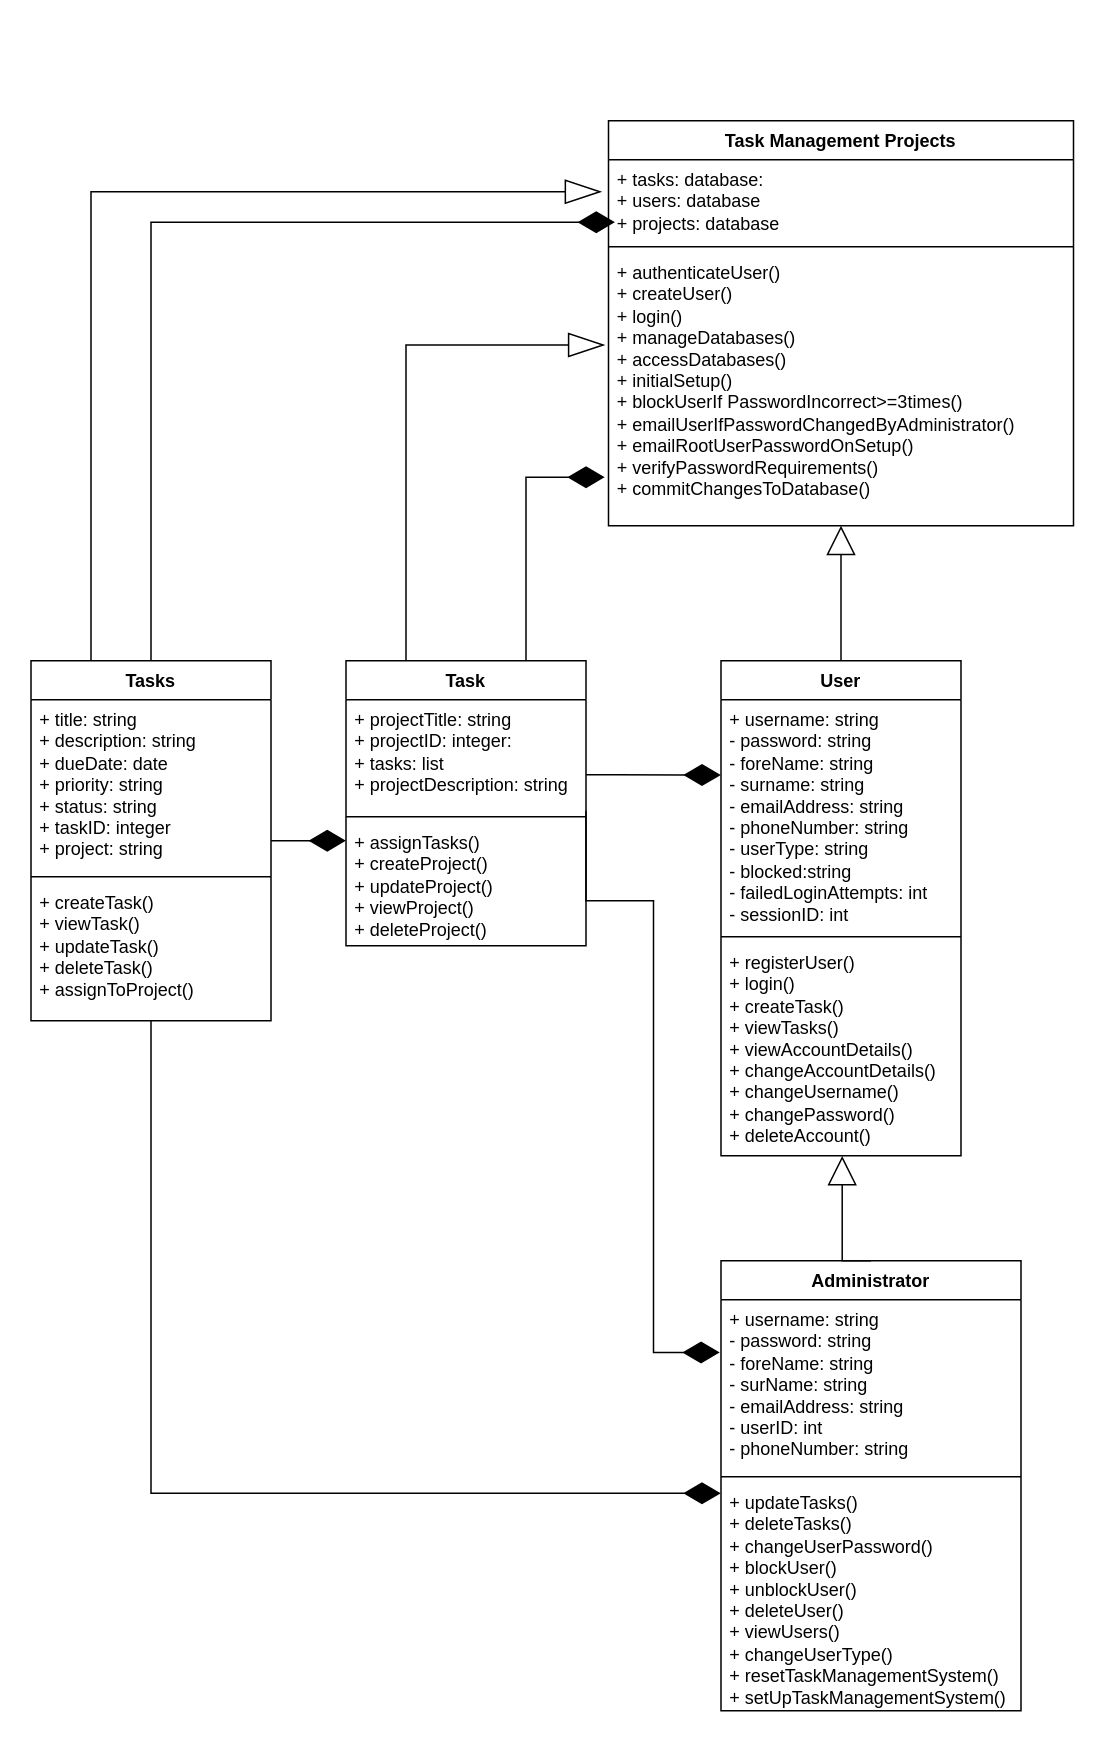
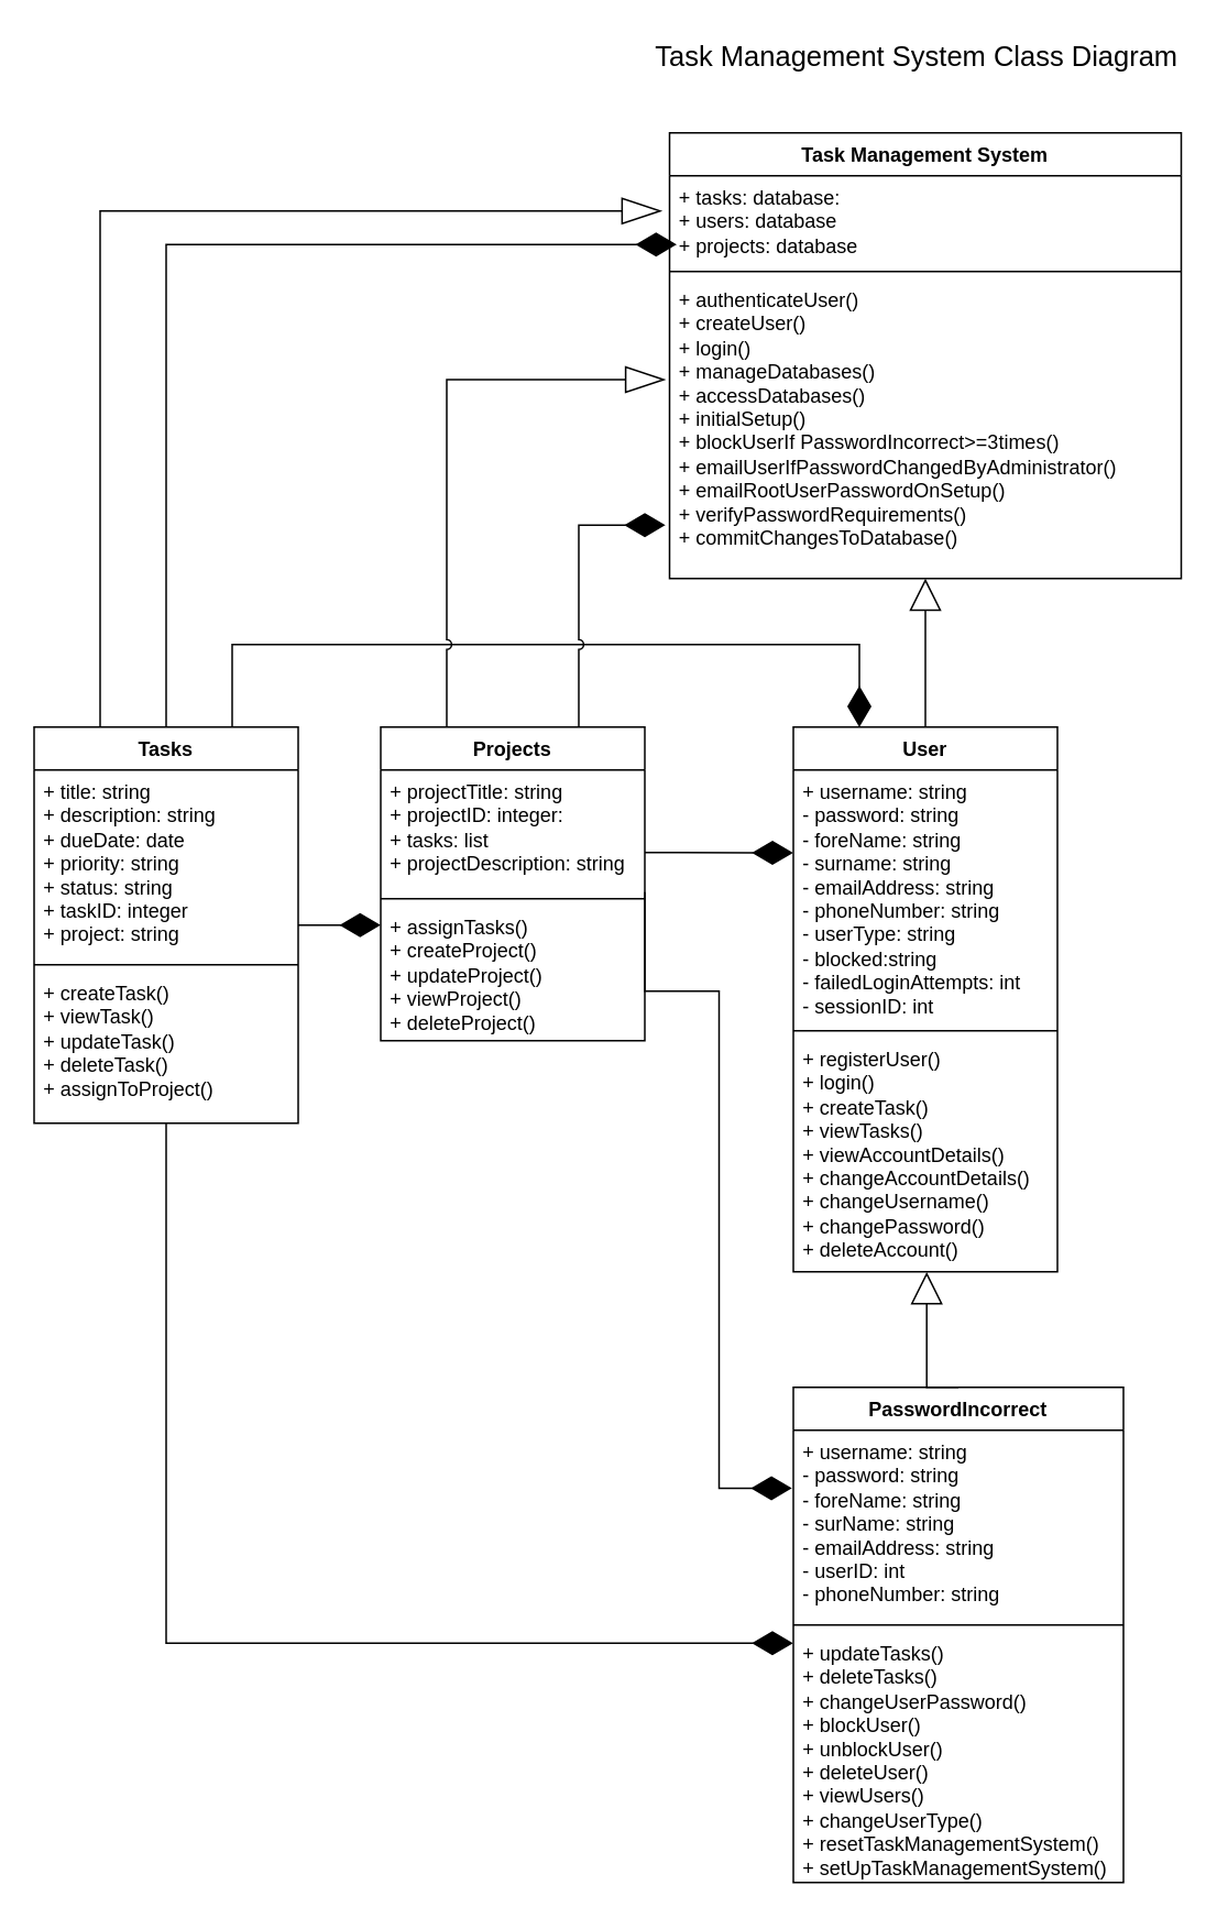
  <mxCell id="0" />
  <mxCell id="1" parent="0" />
  <mxCell id="2" style="edgeStyle=orthogonalEdgeStyle;rounded=0;orthogonalLoop=1;jettySize=auto;html=1;entryX=0.5;entryY=1;entryDx=0;entryDy=0;entryPerimeter=0;endArrow=block;endFill=0;endSize=17;" parent="1" source="3" target="19" edge="1"><mxGeometry relative="1" as="geometry"><mxPoint x="560" y="350" as="targetPoint" /></mxGeometry></mxCell>
  <mxCell id="3" value="User" style="swimlane;fontStyle=1;align=center;verticalAlign=top;childLayout=stackLayout;horizontal=1;startSize=26;horizontalStack=0;resizeParent=1;resizeParentMax=0;resizeLast=0;collapsible=1;marginBottom=0;whiteSpace=wrap;html=1;" parent="1" vertex="1"><mxGeometry x="480" y="440" width="160" height="330" as="geometry" /></mxCell>
  <mxCell id="4" value="+ username: string&lt;br&gt;- password: string&lt;br&gt;- foreName: string&lt;br&gt;- surname: string&lt;br&gt;- emailAddress: string&lt;br&gt;- phoneNumber: string&lt;div&gt;- userType: string&lt;/div&gt;&lt;div&gt;- blocked:string&amp;nbsp;&lt;/div&gt;&lt;div&gt;- failedLoginAttempts: int&lt;/div&gt;&lt;div&gt;- sessionID: int&lt;/div&gt;" style="text;strokeColor=none;fillColor=none;align=left;verticalAlign=top;spacingLeft=4;spacingRight=4;overflow=hidden;rotatable=0;points=[[0,0.5],[1,0.5]];portConstraint=eastwest;whiteSpace=wrap;html=1;" parent="3" vertex="1"><mxGeometry y="26" width="160" height="154" as="geometry" /></mxCell>
  <mxCell id="5" value="" style="line;strokeWidth=1;fillColor=none;align=left;verticalAlign=middle;spacingTop=-1;spacingLeft=3;spacingRight=3;rotatable=0;labelPosition=right;points=[];portConstraint=eastwest;strokeColor=inherit;" parent="3" vertex="1"><mxGeometry y="180" width="160" height="8" as="geometry" /></mxCell>
  <mxCell id="6" value="+ registerUser()&lt;br&gt;+ login()&lt;br&gt;+ createTask()&lt;br&gt;+ viewTasks()&lt;div&gt;+ viewAccountDetails()&lt;/div&gt;&lt;div&gt;+ changeAccountDetails()&lt;/div&gt;&lt;div&gt;+ changeUsername()&lt;/div&gt;&lt;div&gt;+ changePassword()&lt;/div&gt;&lt;div&gt;+ deleteAccount()&lt;/div&gt;" style="text;strokeColor=none;fillColor=none;align=left;verticalAlign=top;spacingLeft=4;spacingRight=4;overflow=hidden;rotatable=0;points=[[0,0.5],[1,0.5]];portConstraint=eastwest;whiteSpace=wrap;html=1;" parent="3" vertex="1"><mxGeometry y="188" width="160" height="142" as="geometry" /></mxCell>
- <mxCell id="7" value="Administrator" style="swimlane;fontStyle=1;align=center;verticalAlign=top;childLayout=stackLayout;horizontal=1;startSize=26;horizontalStack=0;resizeParent=1;resizeParentMax=0;resizeLast=0;collapsible=1;marginBottom=0;whiteSpace=wrap;html=1;" parent="1" vertex="1"><mxGeometry x="480" y="840" width="200" height="300" as="geometry" /></mxCell>
+ <mxCell id="7" value="PasswordIncorrect" style="swimlane;fontStyle=1;align=center;verticalAlign=top;childLayout=stackLayout;horizontal=1;startSize=26;horizontalStack=0;resizeParent=1;resizeParentMax=0;resizeLast=0;collapsible=1;marginBottom=0;whiteSpace=wrap;html=1;" parent="1" vertex="1"><mxGeometry x="480" y="840" width="200" height="300" as="geometry" /></mxCell>
  <mxCell id="8" value="+ username: string&lt;br&gt;- password: string&lt;br&gt;- foreName: string&lt;br&gt;- surName: string&lt;br&gt;- emailAddress: string&lt;br&gt;- userID: int&lt;br&gt;- phoneNumber: string" style="text;strokeColor=none;fillColor=none;align=left;verticalAlign=top;spacingLeft=4;spacingRight=4;overflow=hidden;rotatable=0;points=[[0,0.5],[1,0.5]];portConstraint=eastwest;whiteSpace=wrap;html=1;" parent="7" vertex="1"><mxGeometry y="26" width="200" height="114" as="geometry" /></mxCell>
  <mxCell id="9" value="" style="line;strokeWidth=1;fillColor=none;align=left;verticalAlign=middle;spacingTop=-1;spacingLeft=3;spacingRight=3;rotatable=0;labelPosition=right;points=[];portConstraint=eastwest;strokeColor=inherit;" parent="7" vertex="1"><mxGeometry y="140" width="200" height="8" as="geometry" /></mxCell>
  <mxCell id="10" value="+ updateTasks()&lt;br&gt;+ deleteTasks()&lt;div&gt;+ changeUserPassword()&lt;/div&gt;&lt;div&gt;+ blockUser()&lt;/div&gt;&lt;div&gt;+ unblockUser()&lt;/div&gt;&lt;div&gt;+ deleteUser()&lt;/div&gt;&lt;div&gt;+ viewUsers()&lt;/div&gt;&lt;div&gt;+ changeUserType()&lt;/div&gt;&lt;div&gt;+ resetTaskManagementSystem()&lt;/div&gt;&lt;div&gt;+ setUpTaskManagementSystem()&lt;/div&gt;" style="text;strokeColor=none;fillColor=none;align=left;verticalAlign=top;spacingLeft=4;spacingRight=4;overflow=hidden;rotatable=0;points=[[0,0.5],[1,0.5]];portConstraint=eastwest;whiteSpace=wrap;html=1;" parent="7" vertex="1"><mxGeometry y="148" width="200" height="152" as="geometry" /></mxCell>
+ <mxCell id="11" style="edgeStyle=orthogonalEdgeStyle;rounded=0;orthogonalLoop=1;jettySize=auto;html=1;exitX=0.75;exitY=0;exitDx=0;exitDy=0;entryX=0.25;entryY=0;entryDx=0;entryDy=0;endArrow=diamondThin;endFill=1;endSize=22;" parent="1" source="12" target="3" edge="1"><mxGeometry relative="1" as="geometry"><Array as="points"><mxPoint x="140" y="390" /><mxPoint x="520" y="390" /></Array></mxGeometry></mxCell>
  <mxCell id="12" value="Tasks" style="swimlane;fontStyle=1;align=center;verticalAlign=top;childLayout=stackLayout;horizontal=1;startSize=26;horizontalStack=0;resizeParent=1;resizeParentMax=0;resizeLast=0;collapsible=1;marginBottom=0;whiteSpace=wrap;html=1;" parent="1" vertex="1"><mxGeometry x="20" y="440" width="160" height="240" as="geometry" /></mxCell>
  <mxCell id="13" value="+ title: string&lt;br&gt;+ description: string&lt;br&gt;+ dueDate: date&lt;br&gt;+ priority: string&lt;br&gt;+ status: string&lt;br&gt;+ taskID: integer&lt;br&gt;+ project: string" style="text;strokeColor=none;fillColor=none;align=left;verticalAlign=top;spacingLeft=4;spacingRight=4;overflow=hidden;rotatable=0;points=[[0,0.5],[1,0.5]];portConstraint=eastwest;whiteSpace=wrap;html=1;" parent="12" vertex="1"><mxGeometry y="26" width="160" height="114" as="geometry" /></mxCell>
  <mxCell id="14" value="" style="line;strokeWidth=1;fillColor=none;align=left;verticalAlign=middle;spacingTop=-1;spacingLeft=3;spacingRight=3;rotatable=0;labelPosition=right;points=[];portConstraint=eastwest;strokeColor=inherit;" parent="12" vertex="1"><mxGeometry y="140" width="160" height="8" as="geometry" /></mxCell>
  <mxCell id="15" value="+ createTask()&lt;br&gt;+ viewTask()&lt;br&gt;+ updateTask()&lt;br&gt;+ deleteTask()&lt;br&gt;+ assignToProject()" style="text;strokeColor=none;fillColor=none;align=left;verticalAlign=top;spacingLeft=4;spacingRight=4;overflow=hidden;rotatable=0;points=[[0,0.5],[1,0.5]];portConstraint=eastwest;whiteSpace=wrap;html=1;" parent="12" vertex="1"><mxGeometry y="148" width="160" height="92" as="geometry" /></mxCell>
- <mxCell id="16" value="Task Management Projects" style="swimlane;fontStyle=1;align=center;verticalAlign=top;childLayout=stackLayout;horizontal=1;startSize=26;horizontalStack=0;resizeParent=1;resizeParentMax=0;resizeLast=0;collapsible=1;marginBottom=0;whiteSpace=wrap;html=1;" parent="1" vertex="1"><mxGeometry x="405" y="80" width="310" height="270" as="geometry" /></mxCell>
+ <mxCell id="16" value="Task Management System" style="swimlane;fontStyle=1;align=center;verticalAlign=top;childLayout=stackLayout;horizontal=1;startSize=26;horizontalStack=0;resizeParent=1;resizeParentMax=0;resizeLast=0;collapsible=1;marginBottom=0;whiteSpace=wrap;html=1;" parent="1" vertex="1"><mxGeometry x="405" y="80" width="310" height="270" as="geometry" /></mxCell>
  <mxCell id="17" value="+ tasks: database:&lt;br&gt;+ users: database&lt;br&gt;+ projects: database" style="text;strokeColor=none;fillColor=none;align=left;verticalAlign=top;spacingLeft=4;spacingRight=4;overflow=hidden;rotatable=0;points=[[0,0.5],[1,0.5]];portConstraint=eastwest;whiteSpace=wrap;html=1;" parent="16" vertex="1"><mxGeometry y="26" width="310" height="54" as="geometry" /></mxCell>
  <mxCell id="18" value="" style="line;strokeWidth=1;fillColor=none;align=left;verticalAlign=middle;spacingTop=-1;spacingLeft=3;spacingRight=3;rotatable=0;labelPosition=right;points=[];portConstraint=eastwest;strokeColor=inherit;" parent="16" vertex="1"><mxGeometry y="80" width="310" height="8" as="geometry" /></mxCell>
  <mxCell id="19" value="+ authenticateUser()&lt;br&gt;+ createUser()&lt;br&gt;+ login()&lt;br&gt;+ manageDatabases()&lt;br&gt;+ accessDatabases()&lt;div&gt;+ initialSetup()&lt;/div&gt;&lt;div&gt;+ blockUserIf PasswordIncorrect&amp;gt;=3times()&lt;/div&gt;&lt;div&gt;+ emailUserIfPasswordChanged&lt;span style=&quot;background-color: initial;&quot;&gt;ByAdministrator()&lt;/span&gt;&lt;/div&gt;&lt;div&gt;+ emailRootUserPasswordOnSetup()&lt;/div&gt;&lt;div&gt;+ verifyPasswordRequirements()&lt;/div&gt;&lt;div&gt;+ commitChangesToDatabase()&lt;/div&gt;&lt;div&gt;&lt;br&gt;&lt;/div&gt;" style="text;strokeColor=none;fillColor=none;align=left;verticalAlign=top;spacingLeft=4;spacingRight=4;overflow=hidden;rotatable=0;points=[[0,0.5],[1,0.5]];portConstraint=eastwest;whiteSpace=wrap;html=1;" parent="16" vertex="1"><mxGeometry y="88" width="310" height="182" as="geometry" /></mxCell>
- <mxCell id="20" value="Task" style="swimlane;fontStyle=1;align=center;verticalAlign=top;childLayout=stackLayout;horizontal=1;startSize=26;horizontalStack=0;resizeParent=1;resizeParentMax=0;resizeLast=0;collapsible=1;marginBottom=0;whiteSpace=wrap;html=1;" parent="1" vertex="1"><mxGeometry x="230" y="440" width="160" height="190" as="geometry" /></mxCell>
+ <mxCell id="20" value="Projects" style="swimlane;fontStyle=1;align=center;verticalAlign=top;childLayout=stackLayout;horizontal=1;startSize=26;horizontalStack=0;resizeParent=1;resizeParentMax=0;resizeLast=0;collapsible=1;marginBottom=0;whiteSpace=wrap;html=1;" parent="1" vertex="1"><mxGeometry x="230" y="440" width="160" height="190" as="geometry" /></mxCell>
  <mxCell id="21" value="+ projectTitle: string&lt;br&gt;+ projectID: integer:&lt;br&gt;+ tasks: list&lt;br&gt;+ projectDescription: string" style="text;strokeColor=none;fillColor=none;align=left;verticalAlign=top;spacingLeft=4;spacingRight=4;overflow=hidden;rotatable=0;points=[[0,0.5],[1,0.5]];portConstraint=eastwest;whiteSpace=wrap;html=1;" parent="20" vertex="1"><mxGeometry y="26" width="160" height="74" as="geometry" /></mxCell>
  <mxCell id="22" value="" style="line;strokeWidth=1;fillColor=none;align=left;verticalAlign=middle;spacingTop=-1;spacingLeft=3;spacingRight=3;rotatable=0;labelPosition=right;points=[];portConstraint=eastwest;strokeColor=inherit;" parent="20" vertex="1"><mxGeometry y="100" width="160" height="8" as="geometry" /></mxCell>
  <mxCell id="23" value="+ assignTasks()&lt;br&gt;+ createProject()&lt;br&gt;+ updateProject()&lt;br&gt;+ viewProject()&lt;br&gt;+ deleteProject()" style="text;strokeColor=none;fillColor=none;align=left;verticalAlign=top;spacingLeft=4;spacingRight=4;overflow=hidden;rotatable=0;points=[[0,0.5],[1,0.5]];portConstraint=eastwest;whiteSpace=wrap;html=1;" parent="20" vertex="1"><mxGeometry y="108" width="160" height="82" as="geometry" /></mxCell>
  <mxCell id="24" style="edgeStyle=orthogonalEdgeStyle;rounded=0;orthogonalLoop=1;jettySize=auto;html=1;endArrow=block;endFill=0;endSize=17;exitX=0.5;exitY=0;exitDx=0;exitDy=0;entryX=0.505;entryY=1.001;entryDx=0;entryDy=0;entryPerimeter=0;" parent="1" edge="1" target="6" source="7"><mxGeometry relative="1" as="geometry"><mxPoint x="560" y="800" as="targetPoint" /><mxPoint x="560" y="779" as="sourcePoint" /><Array as="points"><mxPoint x="561" y="840" /></Array></mxGeometry></mxCell>
  <mxCell id="25" style="edgeStyle=orthogonalEdgeStyle;rounded=0;orthogonalLoop=1;jettySize=auto;html=1;entryX=-0.004;entryY=0.308;entryDx=0;entryDy=0;entryPerimeter=0;endArrow=diamondThin;endFill=1;endSize=22;" parent="1" source="21" target="8" edge="1"><mxGeometry relative="1" as="geometry"><Array as="points"><mxPoint x="390" y="600" /><mxPoint x="435" y="600" /><mxPoint x="435" y="901" /></Array></mxGeometry></mxCell>
  <mxCell id="26" style="edgeStyle=orthogonalEdgeStyle;rounded=0;orthogonalLoop=1;jettySize=auto;html=1;entryX=-0.001;entryY=0.046;entryDx=0;entryDy=0;entryPerimeter=0;endSize=22;endArrow=diamondThin;endFill=1;" parent="1" source="12" target="10" edge="1"><mxGeometry relative="1" as="geometry" /></mxCell>
  <mxCell id="27" style="edgeStyle=orthogonalEdgeStyle;rounded=0;orthogonalLoop=1;jettySize=auto;html=1;entryX=0;entryY=0.146;entryDx=0;entryDy=0;entryPerimeter=0;endArrow=diamondThin;endFill=1;endSize=22;" parent="1" source="12" target="23" edge="1"><mxGeometry relative="1" as="geometry" /></mxCell>
  <mxCell id="28" style="edgeStyle=orthogonalEdgeStyle;rounded=0;orthogonalLoop=1;jettySize=auto;html=1;entryX=-0.001;entryY=0.326;entryDx=0;entryDy=0;entryPerimeter=0;endArrow=diamondThin;endFill=1;endSize=22;" parent="1" source="21" target="4" edge="1"><mxGeometry relative="1" as="geometry"><Array as="points"><mxPoint x="410" y="516" /><mxPoint x="410" y="516" /></Array></mxGeometry></mxCell>
  <mxCell id="29" style="edgeStyle=orthogonalEdgeStyle;rounded=0;orthogonalLoop=1;jettySize=auto;html=1;entryX=0.014;entryY=0.771;entryDx=0;entryDy=0;entryPerimeter=0;endArrow=diamondThin;endFill=1;endSize=22;" parent="1" source="12" target="17" edge="1"><mxGeometry relative="1" as="geometry" /></mxCell>
  <mxCell id="30" style="edgeStyle=orthogonalEdgeStyle;rounded=0;orthogonalLoop=1;jettySize=auto;html=1;exitX=0.25;exitY=0;exitDx=0;exitDy=0;entryX=-0.015;entryY=0.395;entryDx=0;entryDy=0;entryPerimeter=0;endArrow=blockThin;endFill=0;endSize=22;" parent="1" source="12" target="17" edge="1"><mxGeometry relative="1" as="geometry" /></mxCell>
  <mxCell id="31" style="edgeStyle=orthogonalEdgeStyle;rounded=0;orthogonalLoop=1;jettySize=auto;html=1;exitX=0.25;exitY=0;exitDx=0;exitDy=0;entryX=-0.008;entryY=0.338;entryDx=0;entryDy=0;entryPerimeter=0;endArrow=blockThin;endFill=0;endSize=22;jumpStyle=arc;" parent="1" source="20" target="19" edge="1"><mxGeometry relative="1" as="geometry" /></mxCell>
  <mxCell id="32" style="edgeStyle=orthogonalEdgeStyle;rounded=0;orthogonalLoop=1;jettySize=auto;html=1;exitX=0.75;exitY=0;exitDx=0;exitDy=0;entryX=-0.008;entryY=0.822;entryDx=0;entryDy=0;entryPerimeter=0;endArrow=diamondThin;endFill=1;endSize=22;jumpStyle=arc;" parent="1" source="20" target="19" edge="1"><mxGeometry relative="1" as="geometry" /></mxCell>
+ <mxCell id="33" value="Task Management System Class Diagram" style="text;html=1;strokeColor=none;fillColor=none;align=center;verticalAlign=middle;whiteSpace=wrap;rounded=0;fontSize=17;" parent="1" vertex="1"><mxGeometry x="395" y="20" width="320" height="30" as="geometry" /></mxCell>
